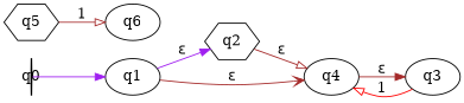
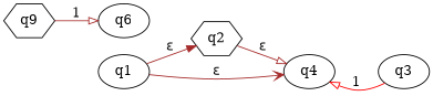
  digraph {
    rankdir=LR
    node [shape=ellipse]
    edge [arrowhead=normal color=brown]
-   q0 [fixedsize=true shape=hexagon width=0]
    q1
    q2 [shape=hexagon]
    q4
    q3
-   q5 [shape=hexagon]
+   q5 [shape=hexagon label=q9]
    q6
-   q0 -> q1 [color=purple]
-   q1 -> q2 [color=purple label="ε"]
+   q1 -> q2 [label="ε"]
    q1 -> q4 [arrowhead=vee label="ε"]
    q2 -> q4 [arrowhead=onormal label="ε"]
-   q4 -> q3 [label="ε"]
    q3 -> q4 [arrowhead=onormal color=red label=1]
    q5 -> q6 [arrowhead=onormal label=1]
  }
